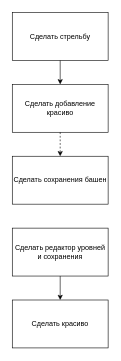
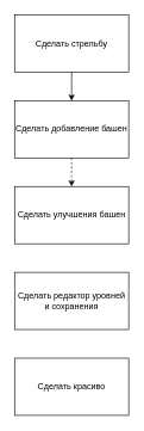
  <mxCell id="0" />
  <mxCell id="1" parent="0" />
  <mxCell id="2" value="" style="rounded=0;whiteSpace=wrap;html=1;" vertex="1" parent="1"><mxGeometry x="20" y="20" width="160" height="80" as="geometry" /></mxCell>
  <mxCell id="3" style="edgeStyle=orthogonalEdgeStyle;rounded=0;orthogonalLoop=1;jettySize=auto;html=1;entryX=0.5;entryY=0;entryDx=0;entryDy=0;" edge="1" parent="1" source="4" target="7"><mxGeometry relative="1" as="geometry" /></mxCell>
  <mxCell id="4" value="Сделать стрельбу" style="text;html=1;strokeColor=none;fillColor=none;align=center;verticalAlign=middle;whiteSpace=wrap;rounded=0;" vertex="1" parent="1"><mxGeometry x="20" y="20" width="160" height="80" as="geometry" /></mxCell>
  <mxCell id="5" value="" style="rounded=0;whiteSpace=wrap;html=1;" vertex="1" parent="1"><mxGeometry x="20" y="140" width="160" height="80" as="geometry" /></mxCell>
  <mxCell id="6" style="edgeStyle=orthogonalEdgeStyle;rounded=0;orthogonalLoop=1;jettySize=auto;html=1;entryX=0.5;entryY=0;entryDx=0;entryDy=0;dashed=1;" edge="1" parent="1" source="7" target="9"><mxGeometry relative="1" as="geometry" /></mxCell>
- <mxCell id="7" value="Сделать добавление красиво" style="text;html=1;strokeColor=none;fillColor=none;align=center;verticalAlign=middle;whiteSpace=wrap;rounded=0;" vertex="1" parent="1"><mxGeometry x="20" y="140" width="160" height="80" as="geometry" /></mxCell>
+ <mxCell id="7" value="Сделать добавление башен" style="text;html=1;strokeColor=none;fillColor=none;align=center;verticalAlign=middle;whiteSpace=wrap;rounded=0;" vertex="1" parent="1"><mxGeometry x="20" y="140" width="160" height="80" as="geometry" /></mxCell>
  <mxCell id="8" value="" style="rounded=0;whiteSpace=wrap;html=1;" vertex="1" parent="1"><mxGeometry x="20" y="260" width="160" height="80" as="geometry" /></mxCell>
- <mxCell id="9" value="Сделать сохранения башен" style="text;html=1;strokeColor=none;fillColor=none;align=center;verticalAlign=middle;whiteSpace=wrap;rounded=0;" vertex="1" parent="1"><mxGeometry x="20" y="260" width="160" height="80" as="geometry" /></mxCell>
+ <mxCell id="9" value="Сделать улучшения башен" style="text;html=1;strokeColor=none;fillColor=none;align=center;verticalAlign=middle;whiteSpace=wrap;rounded=0;" vertex="1" parent="1"><mxGeometry x="20" y="260" width="160" height="80" as="geometry" /></mxCell>
  <mxCell id="10" value="" style="rounded=0;whiteSpace=wrap;html=1;" vertex="1" parent="1"><mxGeometry x="20" y="380" width="160" height="80" as="geometry" /></mxCell>
- <mxCell id="11" style="edgeStyle=orthogonalEdgeStyle;rounded=0;orthogonalLoop=1;jettySize=auto;html=1;entryX=0.5;entryY=0;entryDx=0;entryDy=0;" edge="1" parent="1" source="12" target="14"><mxGeometry relative="1" as="geometry" /></mxCell>
  <mxCell id="12" value="Сделать редактор уровней и сохранения" style="text;html=1;strokeColor=none;fillColor=none;align=center;verticalAlign=middle;whiteSpace=wrap;rounded=0;" vertex="1" parent="1"><mxGeometry x="20" y="380" width="160" height="80" as="geometry" /></mxCell>
  <mxCell id="13" value="" style="rounded=0;whiteSpace=wrap;html=1;" vertex="1" parent="1"><mxGeometry x="20" y="500" width="160" height="80" as="geometry" /></mxCell>
  <mxCell id="14" value="Сделать красиво" style="text;html=1;strokeColor=none;fillColor=none;align=center;verticalAlign=middle;whiteSpace=wrap;rounded=0;" vertex="1" parent="1"><mxGeometry x="20" y="500" width="160" height="80" as="geometry" /></mxCell>
